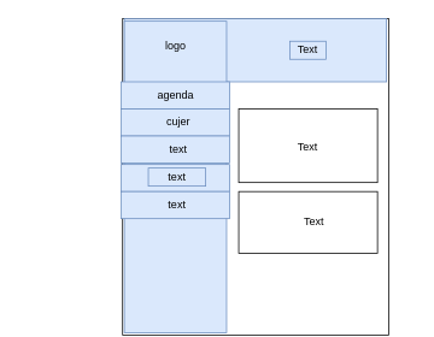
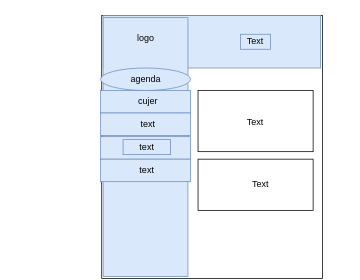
  <mxCell id="0" />
  <mxCell id="1" parent="0" />
  <mxCell id="2" value="" style="rounded=0;whiteSpace=wrap;html=1;rotation=90;" vertex="1" parent="1"><mxGeometry x="107" y="48.13" width="350.62" height="294.37" as="geometry" /></mxCell>
  <mxCell id="3" value="" style="rounded=0;whiteSpace=wrap;html=1;fillColor=#dae8fc;strokeColor=#6c8ebf;" vertex="1" parent="1"><mxGeometry x="137" y="20" width="290" height="70" as="geometry" /></mxCell>
  <mxCell id="4" value="" style="rounded=0;whiteSpace=wrap;html=1;rotation=90;fillColor=#dae8fc;strokeColor=#6c8ebf;" vertex="1" parent="1"><mxGeometry x="20.94" y="138.95" width="345.23" height="113.13" as="geometry" /></mxCell>
- <mxCell id="5" value="agenda" style="rounded=0;whiteSpace=wrap;html=1;fillColor=#dae8fc;strokeColor=#6c8ebf;" vertex="1" parent="1"><mxGeometry x="133.56" y="90" width="120" height="30" as="geometry" /></mxCell>
+ <mxCell id="5" value="agenda" style="ellipse;whiteSpace=wrap;html=1;fillColor=#dae8fc;strokeColor=#6c8ebf;" vertex="1" parent="1"><mxGeometry x="133.56" y="90" width="120" height="30" as="geometry" /></mxCell>
  <mxCell id="6" value="" style="rounded=0;whiteSpace=wrap;html=1;fillColor=#dae8fc;strokeColor=#6c8ebf;" vertex="1" parent="1"><mxGeometry x="133.56" y="120" width="120" height="30" as="geometry" /></mxCell>
  <mxCell id="7" value="" style="rounded=0;whiteSpace=wrap;html=1;fillColor=#dae8fc;strokeColor=#6c8ebf;" vertex="1" parent="1"><mxGeometry x="133.56" y="150" width="120" height="30" as="geometry" /></mxCell>
  <mxCell id="8" value="" style="rounded=0;whiteSpace=wrap;html=1;fillColor=#dae8fc;strokeColor=#6c8ebf;" vertex="1" parent="1"><mxGeometry x="133.56" y="181.56" width="120" height="30" as="geometry" /></mxCell>
  <mxCell id="9" value="" style="rounded=0;whiteSpace=wrap;html=1;fillColor=#dae8fc;strokeColor=#6c8ebf;" vertex="1" parent="1"><mxGeometry x="133.56" y="211.56" width="120" height="30" as="geometry" /></mxCell>
  <mxCell id="10" value="logo" style="text;html=1;strokeColor=none;fillColor=none;align=center;verticalAlign=middle;whiteSpace=wrap;rounded=0;" vertex="1" parent="1"><mxGeometry x="163.56" y="30" width="60" height="40" as="geometry" /></mxCell>
  <mxCell id="11" value="cujer" style="text;html=1;strokeColor=none;fillColor=none;align=center;verticalAlign=middle;whiteSpace=wrap;rounded=0;" vertex="1" parent="1"><mxGeometry x="177" y="125" width="40" height="20" as="geometry" /></mxCell>
  <mxCell id="12" value="text" style="text;html=1;strokeColor=#6c8ebf;fillColor=#dae8fc;align=center;verticalAlign=middle;whiteSpace=wrap;rounded=0;" vertex="1" parent="1"><mxGeometry x="163.56" y="185.52" width="63.44" height="20" as="geometry" /></mxCell>
  <mxCell id="13" value="" style="rounded=0;whiteSpace=wrap;html=1;" vertex="1" parent="1"><mxGeometry x="263.56" y="120" width="153.44" height="81.56" as="geometry" /></mxCell>
  <mxCell id="14" value="" style="rounded=0;whiteSpace=wrap;html=1;" vertex="1" parent="1"><mxGeometry x="263.56" y="211.56" width="153.44" height="68.44" as="geometry" /></mxCell>
  <mxCell id="15" value="Text" style="text;html=1;strokeColor=none;fillColor=none;align=center;verticalAlign=middle;whiteSpace=wrap;rounded=0;" vertex="1" parent="1"><mxGeometry x="295.28" y="141.56" width="90" height="43.44" as="geometry" /></mxCell>
  <mxCell id="16" value="Text" style="text;html=1;strokeColor=none;fillColor=none;align=center;verticalAlign=middle;whiteSpace=wrap;rounded=0;" vertex="1" parent="1"><mxGeometry x="307" y="230" width="80" height="30" as="geometry" /></mxCell>
  <mxCell id="17" value="text" style="text;html=1;strokeColor=none;fillColor=none;align=center;verticalAlign=middle;whiteSpace=wrap;rounded=0;" vertex="1" parent="1"><mxGeometry x="177" y="155" width="40" height="20" as="geometry" /></mxCell>
  <mxCell id="18" value="text" style="text;html=1;strokeColor=none;fillColor=none;align=center;verticalAlign=middle;whiteSpace=wrap;rounded=0;" vertex="1" parent="1"><mxGeometry x="163.56" y="216.56" width="63.44" height="20" as="geometry" /></mxCell>
  <mxCell id="19" value="Text" style="text;html=1;strokeColor=#6c8ebf;fillColor=#dae8fc;align=center;verticalAlign=middle;whiteSpace=wrap;rounded=0;" vertex="1" parent="1"><mxGeometry x="320.28" y="45" width="40" height="20" as="geometry" /></mxCell>
